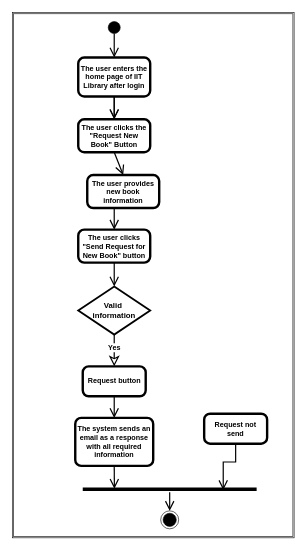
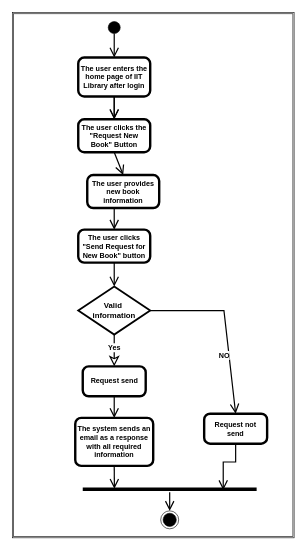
  <mxCell id="0" />
  <mxCell id="1" parent="0" />
  <mxCell id="2" value="" style="shape=ext;double=1;rounded=0;whiteSpace=wrap;html=1;fillStyle=solid;strokeColor=default;strokeWidth=1;fillColor=#FFFFFF;gradientColor=none;fontColor=#FFFFFF;" parent="1" vertex="1"><mxGeometry x="20" y="20" width="470" height="876" as="geometry" /></mxCell>
  <mxCell id="3" style="rounded=0;orthogonalLoop=1;jettySize=auto;html=1;entryX=0.5;entryY=0;entryDx=0;entryDy=0;entryPerimeter=0;endArrow=open;endFill=0;endSize=12;strokeColor=#000000;strokeWidth=2;exitX=0.5;exitY=1;exitDx=0;exitDy=0;" parent="1" source="9" target="7" edge="1"><mxGeometry relative="1" as="geometry"><mxPoint x="190" y="170" as="sourcePoint" /></mxGeometry></mxCell>
  <mxCell id="4" style="edgeStyle=orthogonalEdgeStyle;rounded=0;orthogonalLoop=1;jettySize=auto;html=1;exitX=0.5;exitY=1;exitDx=0;exitDy=0;exitPerimeter=0;entryX=0.5;entryY=0;entryDx=0;entryDy=0;strokeColor=#000000;endArrow=open;endFill=0;endSize=12;strokeWidth=2;startArrow=none;" parent="1" source="21" target="8" edge="1"><mxGeometry relative="1" as="geometry" /></mxCell>
  <mxCell id="5" style="edgeStyle=none;rounded=0;orthogonalLoop=1;jettySize=auto;html=1;exitX=0.5;exitY=1;exitDx=0;exitDy=0;exitPerimeter=0;entryX=0.5;entryY=0;entryDx=0;entryDy=0;entryPerimeter=0;endArrow=open;endFill=0;endSize=12;strokeColor=#000000;strokeWidth=2;" parent="1" source="7" target="13" edge="1"><mxGeometry relative="1" as="geometry" /></mxCell>
  <mxCell id="6" value="" style="edgeStyle=none;rounded=0;orthogonalLoop=1;jettySize=auto;html=1;fontSize=13;fontColor=#000000;startArrow=none;startFill=0;endArrow=open;endFill=0;startSize=12;endSize=12;strokeColor=#000000;strokeWidth=2;" parent="1" source="7" target="13" edge="1"><mxGeometry relative="1" as="geometry" /></mxCell>
  <mxCell id="7" value="The user enters the home page of IIT Library after login" style="points=[[0.25,0,0],[0.5,0,0],[0.75,0,0],[1,0.25,0],[1,0.5,0],[1,0.75,0],[0.75,1,0],[0.5,1,0],[0.25,1,0],[0,0.75,0],[0,0.5,0],[0,0.25,0]];shape=mxgraph.bpmn.task;whiteSpace=wrap;rectStyle=rounded;size=10;bpmnShapeType=call;strokeColor=#000000;fontStyle=1" parent="1" vertex="1"><mxGeometry x="130" y="95" width="120" height="65" as="geometry" /></mxCell>
  <mxCell id="8" value="" style="ellipse;html=1;shape=endState;fillColor=#000000;strokeColor=#000000;" parent="1" vertex="1"><mxGeometry x="267.5" y="851" width="30" height="30" as="geometry" /></mxCell>
  <mxCell id="9" value="" style="ellipse;shape=doubleEllipse;whiteSpace=wrap;html=1;aspect=fixed;fillStyle=solid;strokeColor=default;strokeWidth=1;fillColor=#000000;gradientColor=none;" parent="1" vertex="1"><mxGeometry x="180" y="35" width="20" height="20" as="geometry" /></mxCell>
  <mxCell id="10" style="edgeStyle=orthogonalEdgeStyle;rounded=0;orthogonalLoop=1;jettySize=auto;html=1;exitX=0.5;exitY=1;exitDx=0;exitDy=0;exitPerimeter=0;entryX=0.182;entryY=0.4;entryDx=0;entryDy=0;entryPerimeter=0;endArrow=open;endFill=0;endSize=12;strokeWidth=2;" edge="1" parent="1" source="11" target="21"><mxGeometry relative="1" as="geometry" /></mxCell>
  <mxCell id="11" value="The system sends an email as a response with all required information" style="points=[[0.25,0,0],[0.5,0,0],[0.75,0,0],[1,0.25,0],[1,0.5,0],[1,0.75,0],[0.75,1,0],[0.5,1,0],[0.25,1,0],[0,0.75,0],[0,0.5,0],[0,0.25,0]];shape=mxgraph.bpmn.task;whiteSpace=wrap;rectStyle=rounded;size=10;bpmnShapeType=call;strokeColor=#000000;fontStyle=1" parent="1" vertex="1"><mxGeometry x="125" y="696" width="130" height="80" as="geometry" /></mxCell>
  <mxCell id="12" style="edgeStyle=none;rounded=0;orthogonalLoop=1;jettySize=auto;html=1;exitX=0.5;exitY=1;exitDx=0;exitDy=0;exitPerimeter=0;fontColor=#FFFFFF;endArrow=open;endFill=0;endSize=12;strokeColor=#000000;strokeWidth=2;entryX=0.5;entryY=0;entryDx=0;entryDy=0;entryPerimeter=0;" parent="1" source="13" target="23" edge="1"><mxGeometry relative="1" as="geometry"><mxPoint x="190" y="283" as="targetPoint" /></mxGeometry></mxCell>
  <mxCell id="13" value="The user clicks the &quot;Request New Book&quot; Button" style="points=[[0.25,0,0],[0.5,0,0],[0.75,0,0],[1,0.25,0],[1,0.5,0],[1,0.75,0],[0.75,1,0],[0.5,1,0],[0.25,1,0],[0,0.75,0],[0,0.5,0],[0,0.25,0]];shape=mxgraph.bpmn.task;whiteSpace=wrap;rectStyle=rounded;size=10;bpmnShapeType=call;strokeColor=#000000;fontStyle=1" parent="1" vertex="1"><mxGeometry x="130" y="198" width="120" height="55" as="geometry" /></mxCell>
  <mxCell id="14" value="Yes" style="edgeStyle=none;rounded=0;orthogonalLoop=1;jettySize=auto;html=1;fontSize=12;fontColor=#000000;startArrow=none;startFill=0;endArrow=classic;endFill=0;startSize=12;endSize=12;strokeColor=#000000;strokeWidth=2;entryX=0.5;entryY=0;entryDx=0;entryDy=0;entryPerimeter=0;exitX=0.5;exitY=1;exitDx=0;exitDy=0;exitPerimeter=0;spacingTop=-10;fontStyle=1;" parent="1" source="16" target="18" edge="1"><mxGeometry relative="1" as="geometry" /></mxCell>
+ <mxCell id="15" value="NO" style="edgeStyle=none;rounded=0;orthogonalLoop=1;jettySize=auto;html=1;exitX=1;exitY=0.5;exitDx=0;exitDy=0;exitPerimeter=0;entryX=0.5;entryY=0;entryDx=0;entryDy=0;entryPerimeter=0;fontSize=12;fontColor=#000000;startArrow=none;startFill=0;endArrow=open;endFill=0;startSize=12;endSize=12;strokeColor=#000000;strokeWidth=2;fontStyle=1;labelPosition=left;verticalLabelPosition=middle;align=right;verticalAlign=middle;spacingLeft=0;spacingBottom=-100;spacingRight=-8;" parent="1" source="16" target="20" edge="1"><mxGeometry relative="1" as="geometry"><Array as="points"><mxPoint x="373" y="517" /></Array><mxPoint x="239" y="537" as="sourcePoint" /><mxPoint x="371.5" y="697" as="targetPoint" /></mxGeometry></mxCell>
  <mxCell id="16" value="&lt;font color=&quot;#000000&quot; style=&quot;font-size: 13px;&quot;&gt;Valid&amp;nbsp;&lt;br&gt;information&lt;br&gt;&lt;/font&gt;" style="strokeWidth=3;html=1;shape=mxgraph.flowchart.decision;whiteSpace=wrap;fillStyle=solid;fontColor=#FFFFFF;fillColor=#FFFFFF;gradientColor=none;fontSize=13;fontStyle=1" parent="1" vertex="1"><mxGeometry x="130" y="477" width="120" height="80" as="geometry" /></mxCell>
  <mxCell id="17" style="edgeStyle=orthogonalEdgeStyle;rounded=0;orthogonalLoop=1;jettySize=auto;html=1;exitX=0.5;exitY=1;exitDx=0;exitDy=0;exitPerimeter=0;endArrow=open;endFill=0;endSize=12;strokeWidth=2;entryX=0.5;entryY=0;entryDx=0;entryDy=0;entryPerimeter=0;" edge="1" parent="1" source="18" target="11"><mxGeometry relative="1" as="geometry"><mxPoint x="190" y="692" as="targetPoint" /></mxGeometry></mxCell>
- <mxCell id="18" value="Request button" style="points=[[0.25,0,0],[0.5,0,0],[0.75,0,0],[1,0.25,0],[1,0.5,0],[1,0.75,0],[0.75,1,0],[0.5,1,0],[0.25,1,0],[0,0.75,0],[0,0.5,0],[0,0.25,0]];shape=mxgraph.bpmn.task;whiteSpace=wrap;rectStyle=rounded;size=10;bpmnShapeType=call;strokeColor=#000000;fontStyle=1" parent="1" vertex="1"><mxGeometry x="137.5" y="610" width="105" height="50" as="geometry" /></mxCell>
+ <mxCell id="18" value="Request send" style="points=[[0.25,0,0],[0.5,0,0],[0.75,0,0],[1,0.25,0],[1,0.5,0],[1,0.75,0],[0.75,1,0],[0.5,1,0],[0.25,1,0],[0,0.75,0],[0,0.5,0],[0,0.25,0]];shape=mxgraph.bpmn.task;whiteSpace=wrap;rectStyle=rounded;size=10;bpmnShapeType=call;strokeColor=#000000;fontStyle=1" parent="1" vertex="1"><mxGeometry x="137.5" y="610" width="105" height="50" as="geometry" /></mxCell>
  <mxCell id="19" style="edgeStyle=orthogonalEdgeStyle;rounded=0;orthogonalLoop=1;jettySize=auto;html=1;exitX=0.5;exitY=1;exitDx=0;exitDy=0;exitPerimeter=0;entryX=0.808;entryY=0.638;entryDx=0;entryDy=0;entryPerimeter=0;endArrow=open;endFill=0;endSize=12;strokeWidth=2;" edge="1" parent="1" source="20" target="21"><mxGeometry relative="1" as="geometry" /></mxCell>
  <mxCell id="20" value="Request not &#10;send" style="points=[[0.25,0,0],[0.5,0,0],[0.75,0,0],[1,0.25,0],[1,0.5,0],[1,0.75,0],[0.75,1,0],[0.5,1,0],[0.25,1,0],[0,0.75,0],[0,0.5,0],[0,0.25,0]];shape=mxgraph.bpmn.task;whiteSpace=wrap;rectStyle=rounded;size=10;bpmnShapeType=call;strokeColor=#000000;fontStyle=1" parent="1" vertex="1"><mxGeometry x="340" y="689" width="105" height="50" as="geometry" /></mxCell>
  <mxCell id="21" value="" style="line;strokeWidth=6;html=1;fillStyle=solid;fontColor=#FFFFFF;fillColor=#FFFFFF;gradientColor=none;" parent="1" vertex="1"><mxGeometry x="137.5" y="810" width="290" height="10" as="geometry" /></mxCell>
  <mxCell id="22" style="edgeStyle=orthogonalEdgeStyle;rounded=0;orthogonalLoop=1;jettySize=auto;html=1;exitX=0.5;exitY=1;exitDx=0;exitDy=0;exitPerimeter=0;entryX=0.5;entryY=0;entryDx=0;entryDy=0;entryPerimeter=0;endArrow=open;endFill=0;endSize=12;strokeWidth=2;" edge="1" parent="1" source="23" target="25"><mxGeometry relative="1" as="geometry" /></mxCell>
  <mxCell id="23" value="The user provides new book information" style="points=[[0.25,0,0],[0.5,0,0],[0.75,0,0],[1,0.25,0],[1,0.5,0],[1,0.75,0],[0.75,1,0],[0.5,1,0],[0.25,1,0],[0,0.75,0],[0,0.5,0],[0,0.25,0]];shape=mxgraph.bpmn.task;whiteSpace=wrap;rectStyle=rounded;size=10;bpmnShapeType=call;strokeColor=#000000;fontStyle=1" vertex="1" parent="1"><mxGeometry x="145" y="291" width="120" height="55" as="geometry" /></mxCell>
  <mxCell id="24" style="edgeStyle=orthogonalEdgeStyle;rounded=0;orthogonalLoop=1;jettySize=auto;html=1;entryX=0.5;entryY=0;entryDx=0;entryDy=0;entryPerimeter=0;endArrow=open;endFill=0;endSize=12;strokeWidth=2;" edge="1" parent="1" source="25" target="16"><mxGeometry relative="1" as="geometry" /></mxCell>
  <mxCell id="25" value="The user clicks &quot;Send Request for New Book&quot; button" style="points=[[0.25,0,0],[0.5,0,0],[0.75,0,0],[1,0.25,0],[1,0.5,0],[1,0.75,0],[0.75,1,0],[0.5,1,0],[0.25,1,0],[0,0.75,0],[0,0.5,0],[0,0.25,0]];shape=mxgraph.bpmn.task;whiteSpace=wrap;rectStyle=rounded;size=10;bpmnShapeType=call;strokeColor=#000000;fontStyle=1" vertex="1" parent="1"><mxGeometry x="130" y="382" width="120" height="55" as="geometry" /></mxCell>
